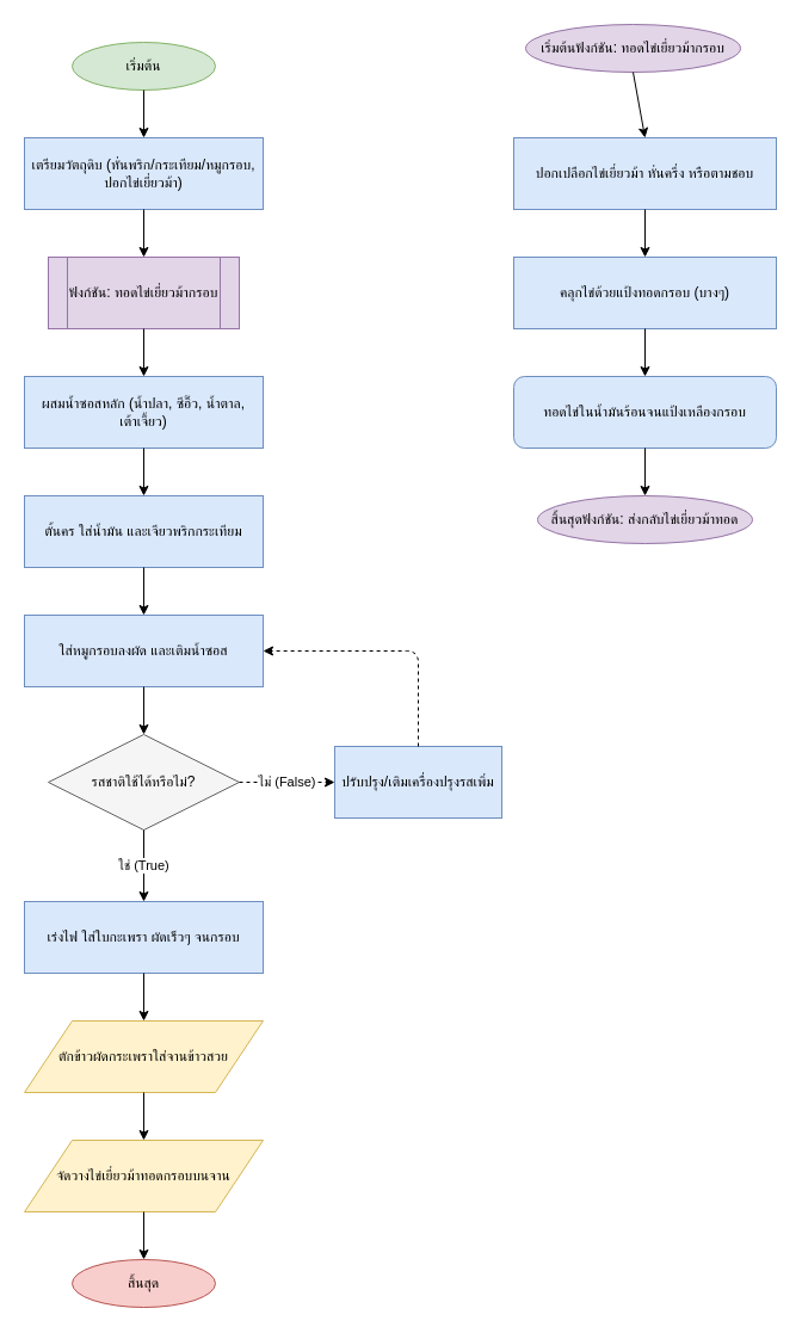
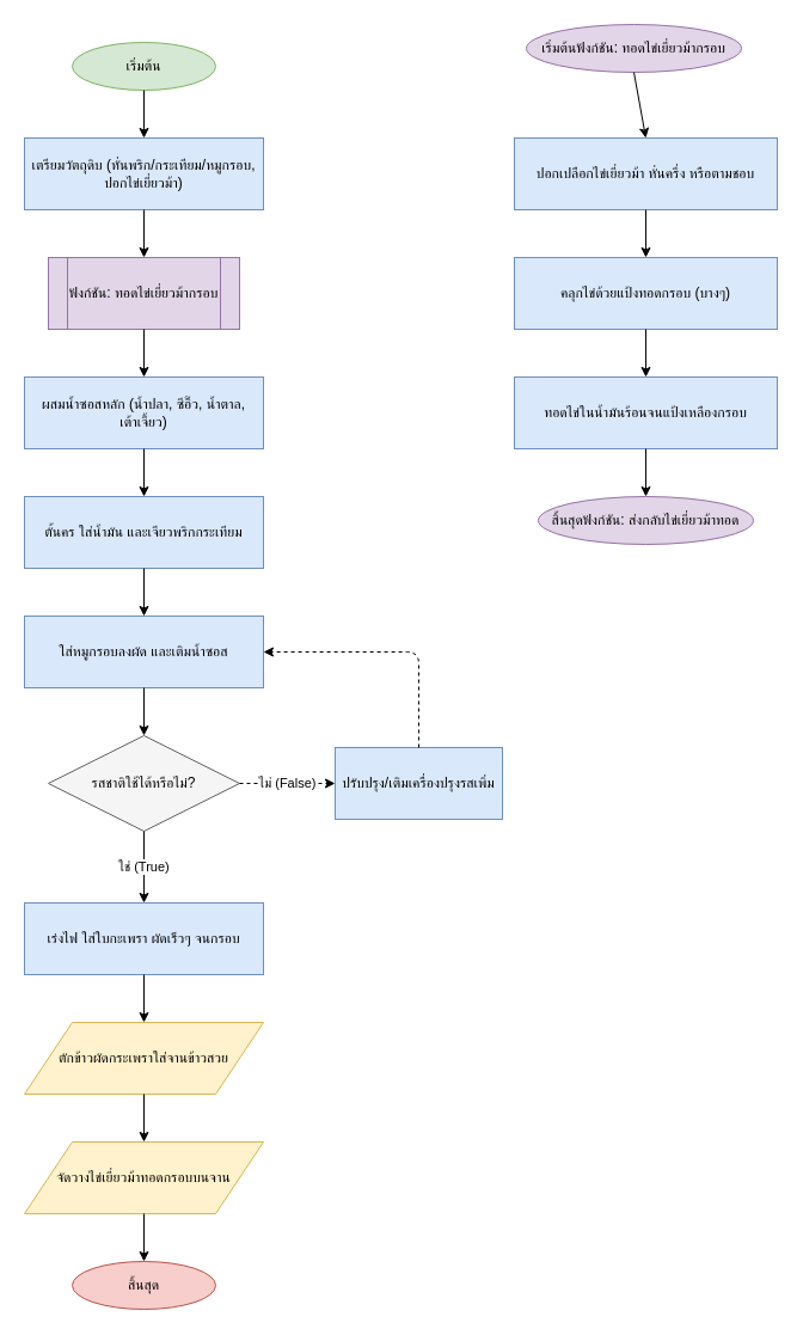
  <mxCell id="0" />
  <mxCell id="1" parent="0" />
  <mxCell id="2" value="เริ่มต้น" style="ellipse;whiteSpace=wrap;html=1;fillColor=#d5e8d4;strokeColor=#82b366;" vertex="1" parent="1"><mxGeometry x="60" y="35" width="120" height="40" as="geometry" /></mxCell>
  <mxCell id="3" value="เตรียมวัตถุดิบ (หั่นพริก/กระเทียม/หมูกรอบ, ปอกไข่เยี่ยวม้า)" style="rounded=0;whiteSpace=wrap;html=1;fillColor=#dae8fc;strokeColor=#6c8ebf;" vertex="1" parent="1"><mxGeometry x="20" y="115" width="200" height="60" as="geometry" /></mxCell>
  <mxCell id="4" value="" style="endArrow=classic;html=1;exitX=0.5;exitY=1;entryX=0.5;entryY=0;" edge="1" parent="1" source="2" target="3"><mxGeometry width="50" height="50" relative="1" as="geometry"><mxPoint x="120" y="75" as="sourcePoint" /><mxPoint x="120" y="115" as="targetPoint" /></mxGeometry></mxCell>
  <mxCell id="5" value="ฟังก์ชัน: ทอดไข่เยี่ยวม้ากรอบ" style="shape=process;whiteSpace=wrap;html=1;fillColor=#e1d5e7;strokeColor=#9673a6;" vertex="1" parent="1"><mxGeometry x="40" y="215" width="160" height="60" as="geometry" /></mxCell>
  <mxCell id="6" value="" style="endArrow=classic;html=1;exitX=0.5;exitY=1;entryX=0.5;entryY=0;" edge="1" parent="1" source="3" target="5"><mxGeometry width="50" height="50" relative="1" as="geometry"><mxPoint x="120" y="175" as="sourcePoint" /><mxPoint x="120" y="215" as="targetPoint" /></mxGeometry></mxCell>
  <mxCell id="7" value="ผสมน้ำซอสหลัก (น้ำปลา, ซีอิ๊ว, น้ำตาล, เต้าเจี้ยว)" style="rounded=0;whiteSpace=wrap;html=1;fillColor=#dae8fc;strokeColor=#6c8ebf;" vertex="1" parent="1"><mxGeometry x="20" y="315" width="200" height="60" as="geometry" /></mxCell>
  <mxCell id="8" value="" style="endArrow=classic;html=1;exitX=0.5;exitY=1;entryX=0.5;entryY=0;" edge="1" parent="1" source="5" target="7"><mxGeometry width="50" height="50" relative="1" as="geometry"><mxPoint x="120" y="275" as="sourcePoint" /><mxPoint x="120" y="315" as="targetPoint" /></mxGeometry></mxCell>
  <mxCell id="9" value="ตั้นคร ใส่น้ำมัน และเจียวพริกกระเทียม" style="rounded=0;whiteSpace=wrap;html=1;fillColor=#dae8fc;strokeColor=#6c8ebf;" vertex="1" parent="1"><mxGeometry x="20" y="415" width="200" height="60" as="geometry" /></mxCell>
  <mxCell id="10" value="" style="endArrow=classic;html=1;exitX=0.5;exitY=1;entryX=0.5;entryY=0;" edge="1" parent="1" source="7" target="9"><mxGeometry width="50" height="50" relative="1" as="geometry"><mxPoint x="120" y="375" as="sourcePoint" /><mxPoint x="120" y="415" as="targetPoint" /></mxGeometry></mxCell>
  <mxCell id="11" value="ใส่หมูกรอบลงผัด และเติมน้ำซอส" style="rounded=0;whiteSpace=wrap;html=1;fillColor=#dae8fc;strokeColor=#6c8ebf;" vertex="1" parent="1"><mxGeometry x="20" y="515" width="200" height="60" as="geometry" /></mxCell>
  <mxCell id="12" value="" style="endArrow=classic;html=1;exitX=0.5;exitY=1;entryX=0.5;entryY=0;" edge="1" parent="1" source="9" target="11"><mxGeometry width="50" height="50" relative="1" as="geometry"><mxPoint x="120" y="475" as="sourcePoint" /><mxPoint x="120" y="515" as="targetPoint" /></mxGeometry></mxCell>
  <mxCell id="13" value="รสชาติใช้ได้หรือไม่?" style="rhombus;whiteSpace=wrap;html=1;fillColor=#f5f5f5;strokeColor=#666666;" vertex="1" parent="1"><mxGeometry x="40" y="615" width="160" height="80" as="geometry" /></mxCell>
  <mxCell id="14" value="" style="endArrow=classic;html=1;exitX=0.5;exitY=1;entryX=0.5;entryY=0;" edge="1" parent="1" source="11" target="13"><mxGeometry width="50" height="50" relative="1" as="geometry"><mxPoint x="120" y="575" as="sourcePoint" /><mxPoint x="120" y="615" as="targetPoint" /></mxGeometry></mxCell>
  <mxCell id="15" value="ปรับปรุง/เติมเครื่องปรุงรสเพิ่ม" style="rounded=0;whiteSpace=wrap;html=1;fillColor=#dae8fc;strokeColor=#6c8ebf;" vertex="1" parent="1"><mxGeometry x="280" y="625" width="140" height="60" as="geometry" /></mxCell>
  <mxCell id="16" value="ไม่ (False)" style="endArrow=classic;html=1;exitX=1;exitY=0.5;entryX=0;entryY=0.5;dashed=1;" edge="1" parent="1" source="13" target="15"><mxGeometry width="50" height="50" relative="1" as="geometry"><mxPoint x="200" y="655" as="sourcePoint" /><mxPoint x="250" y="655" as="targetPoint" /></mxGeometry></mxCell>
  <mxCell id="17" value="" style="endArrow=classic;html=1;exitX=0.5;exitY=0;entryX=1;entryY=0.5;dashed=1;" edge="1" parent="1" source="15" target="11"><mxGeometry width="50" height="50" relative="1" as="geometry"><mxPoint x="350" y="625" as="sourcePoint" /><Array as="points"><mxPoint x="350" y="545" /><mxPoint x="220" y="545" /></Array></mxGeometry></mxCell>
  <mxCell id="18" value="เร่งไฟ ใส่ใบกะเพรา ผัดเร็วๆ จนกรอบ" style="rounded=0;whiteSpace=wrap;html=1;fillColor=#dae8fc;strokeColor=#6c8ebf;" vertex="1" parent="1"><mxGeometry x="20" y="755" width="200" height="60" as="geometry" /></mxCell>
  <mxCell id="19" value="ใช่ (True)" style="endArrow=classic;html=1;exitX=0.5;exitY=1;entryX=0.5;entryY=0;" edge="1" parent="1" source="13" target="18"><mxGeometry width="50" height="50" relative="1" as="geometry"><mxPoint x="120" y="695" as="sourcePoint" /><mxPoint x="120" y="755" as="targetPoint" /></mxGeometry></mxCell>
  <mxCell id="20" value="ตักข้าวผัดกระเพราใส่จานข้าวสวย" style="shape=parallelogram;perimeter=parallelogramPerimeter;whiteSpace=wrap;html=1;fillColor=#fff2cc;strokeColor=#d6b656;" vertex="1" parent="1"><mxGeometry x="20" y="855" width="200" height="60" as="geometry" /></mxCell>
  <mxCell id="21" value="" style="endArrow=classic;html=1;exitX=0.5;exitY=1;entryX=0.5;entryY=0;" edge="1" parent="1" source="18" target="20"><mxGeometry width="50" height="50" relative="1" as="geometry"><mxPoint x="120" y="815" as="sourcePoint" /><mxPoint x="120" y="855" as="targetPoint" /></mxGeometry></mxCell>
  <mxCell id="22" value="จัดวางไข่เยี่ยวม้าทอดกรอบบนจาน" style="shape=parallelogram;perimeter=parallelogramPerimeter;whiteSpace=wrap;html=1;fillColor=#fff2cc;strokeColor=#d6b656;" vertex="1" parent="1"><mxGeometry x="20" y="955" width="200" height="60" as="geometry" /></mxCell>
  <mxCell id="23" value="" style="endArrow=classic;html=1;exitX=0.5;exitY=1;entryX=0.5;entryY=0;" edge="1" parent="1" source="20" target="22"><mxGeometry width="50" height="50" relative="1" as="geometry"><mxPoint x="120" y="915" as="sourcePoint" /><mxPoint x="120" y="955" as="targetPoint" /></mxGeometry></mxCell>
  <mxCell id="24" value="สิ้นสุด" style="ellipse;whiteSpace=wrap;html=1;fillColor=#f8cecc;strokeColor=#b85450;" vertex="1" parent="1"><mxGeometry x="60" y="1055" width="120" height="40" as="geometry" /></mxCell>
  <mxCell id="25" value="" style="endArrow=classic;html=1;exitX=0.5;exitY=1;entryX=0.5;entryY=0;" edge="1" parent="1" source="22" target="24"><mxGeometry width="50" height="50" relative="1" as="geometry"><mxPoint x="120" y="1015" as="sourcePoint" /><mxPoint x="120" y="1055" as="targetPoint" /></mxGeometry></mxCell>
  <mxCell id="26" value="เริ่มต้นฟังก์ชัน: ทอดไข่เยี่ยวม้ากรอบ" style="ellipse;whiteSpace=wrap;html=1;fillColor=#e1d5e7;strokeColor=#9673a6;" vertex="1" parent="1"><mxGeometry x="440" y="20" width="180" height="40" as="geometry" /></mxCell>
  <mxCell id="27" value="ปอกเปลือกไข่เยี่ยวม้า หั่นครึ่ง หรือตามชอบ" style="rounded=0;whiteSpace=wrap;html=1;fillColor=#dae8fc;strokeColor=#6c8ebf;" vertex="1" parent="1"><mxGeometry x="430" y="115" width="220" height="60" as="geometry" /></mxCell>
  <mxCell id="28" value="" style="endArrow=classic;html=1;exitX=0.5;exitY=1;entryX=0.5;entryY=0;" edge="1" parent="1" source="26" target="27"><mxGeometry width="50" height="50" relative="1" as="geometry"><mxPoint x="540" y="75" as="sourcePoint" /><mxPoint x="540" y="115" as="targetPoint" /></mxGeometry></mxCell>
  <mxCell id="29" value="คลุกไข่ด้วยแป้งทอดกรอบ (บางๆ)" style="rounded=0;whiteSpace=wrap;html=1;fillColor=#dae8fc;strokeColor=#6c8ebf;" vertex="1" parent="1"><mxGeometry x="430" y="215" width="220" height="60" as="geometry" /></mxCell>
  <mxCell id="30" value="" style="endArrow=classic;html=1;exitX=0.5;exitY=1;entryX=0.5;entryY=0;" edge="1" parent="1" source="27" target="29"><mxGeometry width="50" height="50" relative="1" as="geometry"><mxPoint x="540" y="175" as="sourcePoint" /><mxPoint x="540" y="215" as="targetPoint" /></mxGeometry></mxCell>
- <mxCell id="31" value="ทอดไข่ในน้ำมันร้อนจนแป้งเหลืองกรอบ" style="whiteSpace=wrap;html=1;fillColor=#dae8fc;strokeColor=#6c8ebf;rounded=1;" vertex="1" parent="1"><mxGeometry x="430" y="315" width="220" height="60" as="geometry" /></mxCell>
+ <mxCell id="31" value="ทอดไข่ในน้ำมันร้อนจนแป้งเหลืองกรอบ" style="rounded=0;whiteSpace=wrap;html=1;fillColor=#dae8fc;strokeColor=#6c8ebf;" vertex="1" parent="1"><mxGeometry x="430" y="315" width="220" height="60" as="geometry" /></mxCell>
  <mxCell id="32" value="" style="endArrow=classic;html=1;exitX=0.5;exitY=1;entryX=0.5;entryY=0;" edge="1" parent="1" source="29" target="31"><mxGeometry width="50" height="50" relative="1" as="geometry"><mxPoint x="540" y="275" as="sourcePoint" /><mxPoint x="540" y="315" as="targetPoint" /></mxGeometry></mxCell>
  <mxCell id="33" value="สิ้นสุดฟังก์ชัน: ส่งกลับไข่เยี่ยวม้าทอด" style="ellipse;whiteSpace=wrap;html=1;fillColor=#e1d5e7;strokeColor=#9673a6;" vertex="1" parent="1"><mxGeometry x="450" y="415" width="180" height="40" as="geometry" /></mxCell>
  <mxCell id="34" value="" style="endArrow=classic;html=1;exitX=0.5;exitY=1;entryX=0.5;entryY=0;" edge="1" parent="1" source="31" target="33"><mxGeometry width="50" height="50" relative="1" as="geometry"><mxPoint x="540" y="375" as="sourcePoint" /><mxPoint x="540" y="415" as="targetPoint" /></mxGeometry></mxCell>
